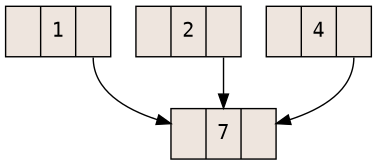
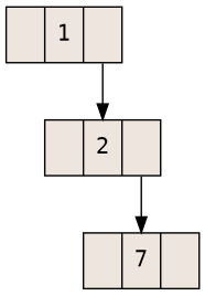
  digraph {
    fontname="DejaVu Sans Mono"
    rankdir=TB
    node [fillcolor=seashell2 fontname="DejaVu Sans Mono" shape=record style=filled]
    edge [fontname="DejaVu Sans Mono" tailport=C1]
    n1 [label="<C0>|1|<C1>"]
    n2 [label="<C0>|2|<C1>"]
    n3 [label="<C0>|7|<C1>"]
-   n4 [label="<C0>|4|<C1>"]
-   n1 -> n3
+   n1 -> n2
    n2 -> n3
-   n4 -> n3
  }
